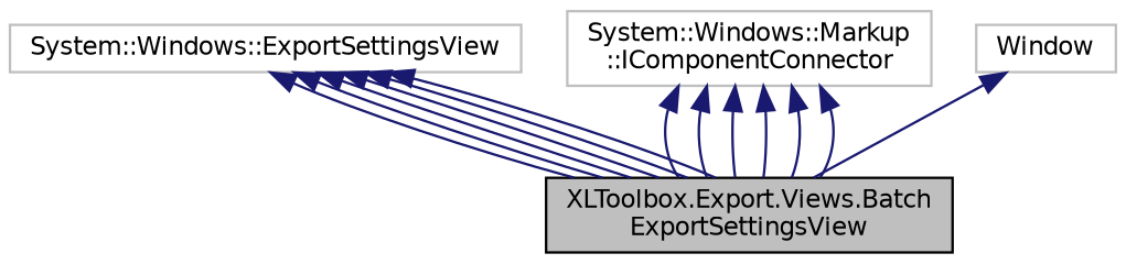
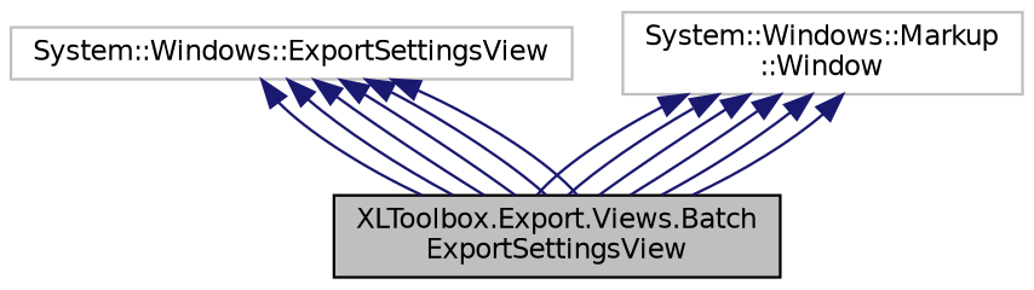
  digraph {
    node [color=grey75 fontname=Helvetica fontsize=10 shape=record]
    edge [color=midnightblue dir=back fontname=Helvetica fontsize=10 labelfontname=Helvetica labelfontsize=10 style=solid]
    n1 [color=black fillcolor=grey75 fontcolor=black height=0.2 label="XLToolbox.Export.Views.Batch\lExportSettingsView" style=filled width=0.4]
    n2 [height=0.2 label="System::Windows::ExportSettingsView" width=0.4]
-   n3 [height=0.2 label="System::Windows::Markup\l::IComponentConnector" width=0.4]
-   n4 [height=0.2 label=Window width=0.4]
+   n3 [height=0.2 label="System::Windows::Markup\l::Window" width=0.4]
    n2 -> n1
    n2 -> n1
    n2 -> n1
    n2 -> n1
    n2 -> n1
    n2 -> n1
    n3 -> n1
    n3 -> n1
    n3 -> n1
    n3 -> n1
    n3 -> n1
    n3 -> n1
-   n4 -> n1
  }
